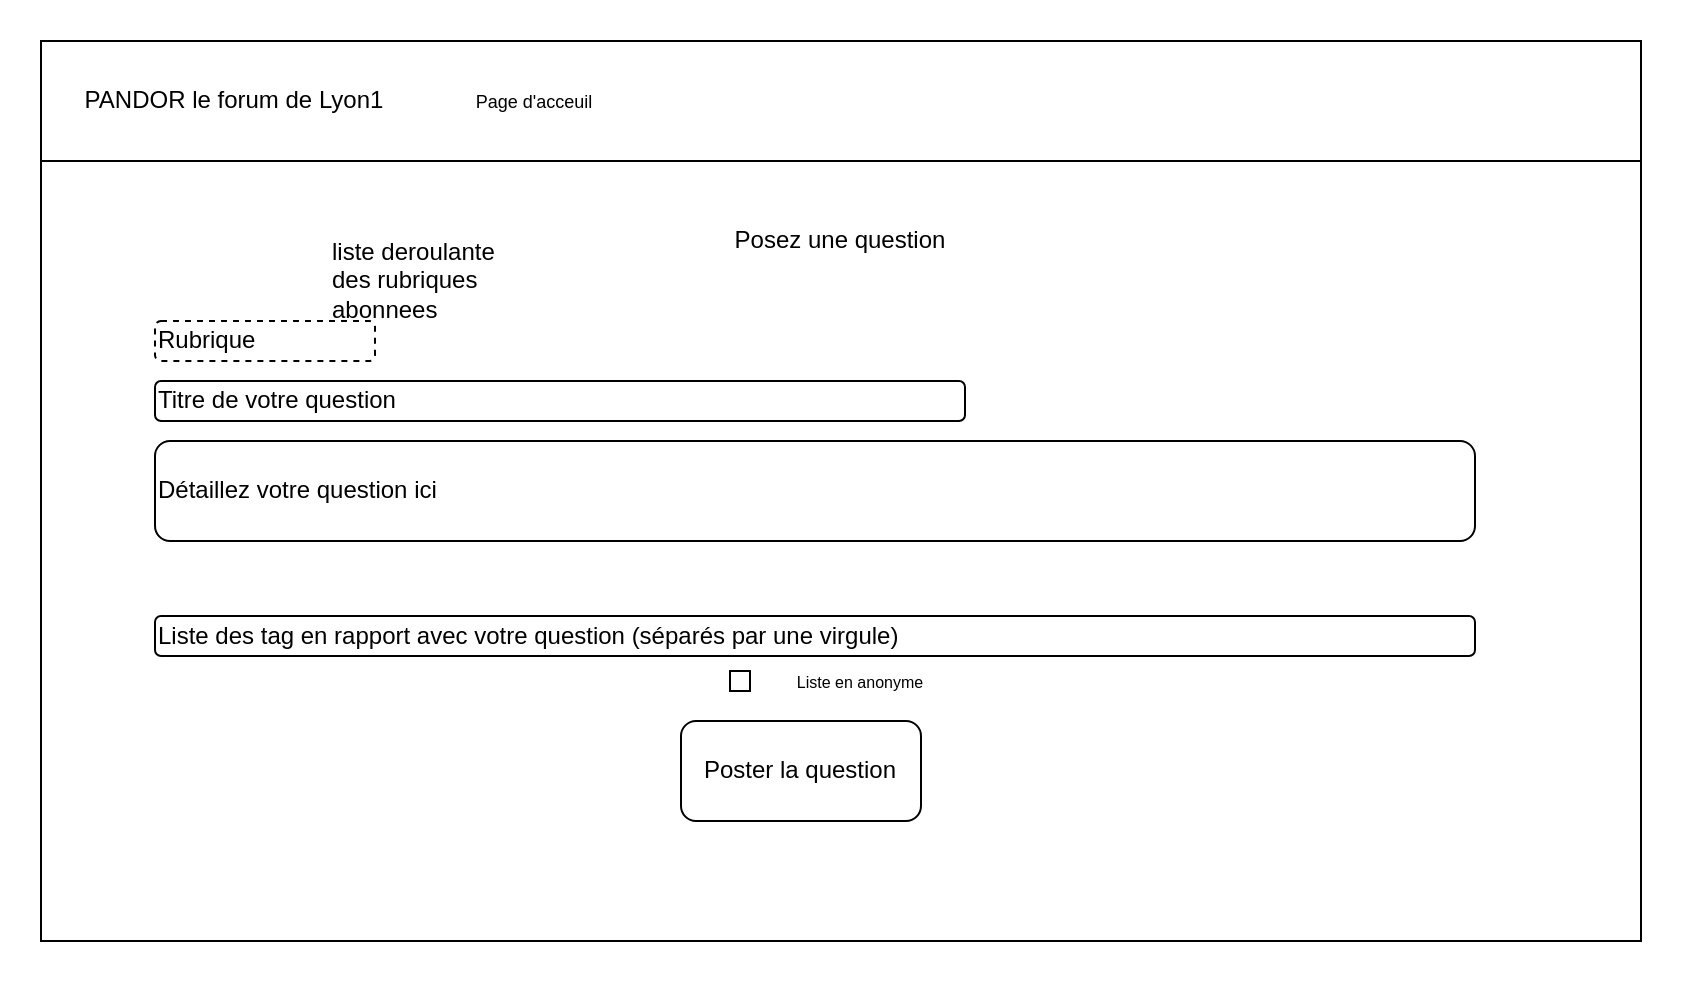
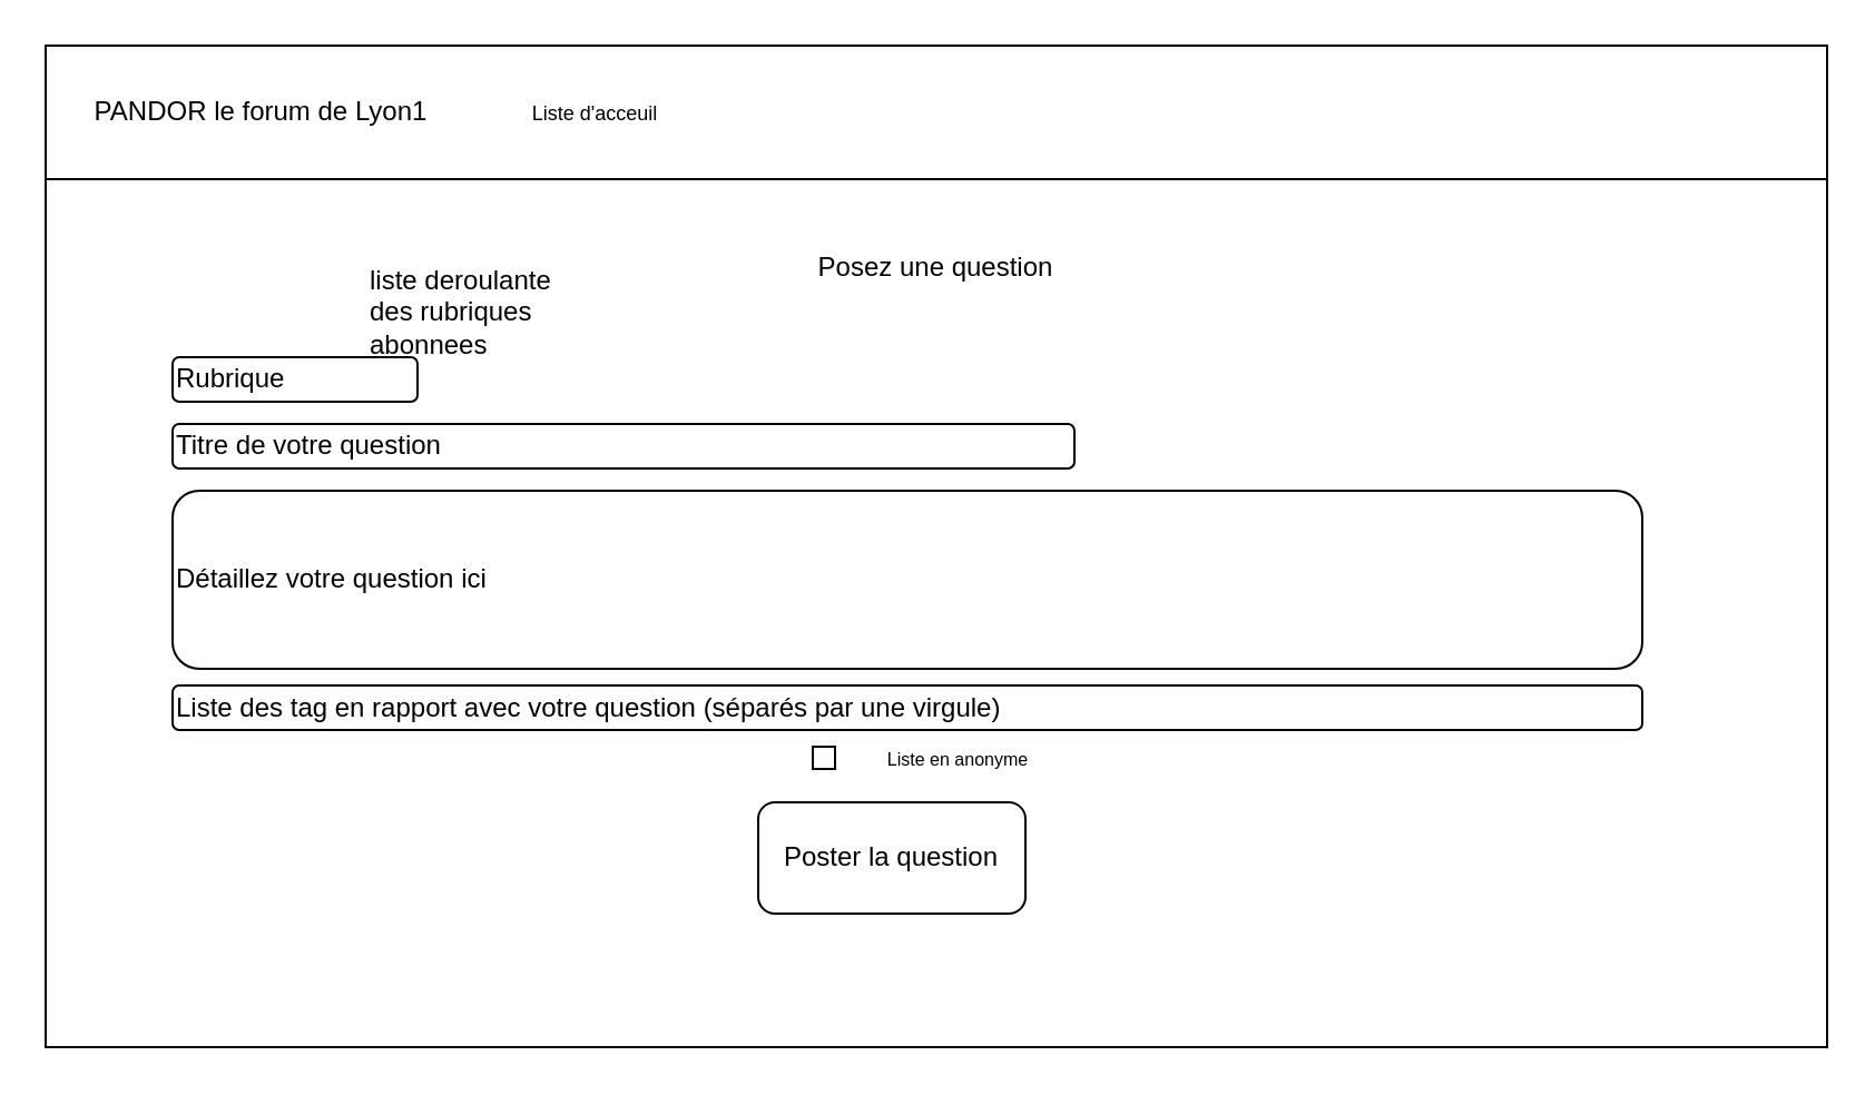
  <mxCell id="0" />
  <mxCell id="1" parent="0" />
  <mxCell id="2" value="" style="rounded=0;whiteSpace=wrap;html=1;" parent="1" vertex="1"><mxGeometry x="20" y="20" width="800" height="450" as="geometry" /></mxCell>
  <mxCell id="3" value="" style="rounded=0;whiteSpace=wrap;html=1;" parent="1" vertex="1"><mxGeometry x="20" y="20" width="800" height="60" as="geometry" /></mxCell>
  <mxCell id="4" value="PANDOR le forum de Lyon1" style="text;html=1;strokeColor=none;fillColor=none;align=center;verticalAlign=middle;whiteSpace=wrap;rounded=0;" parent="1" vertex="1"><mxGeometry x="27" y="40" width="180" height="20" as="geometry" /></mxCell>
  <mxCell id="5" value="Posez une question" style="text;html=1;strokeColor=none;fillColor=none;align=center;verticalAlign=middle;whiteSpace=wrap;rounded=0;" parent="1" vertex="1"><mxGeometry x="350" y="110" width="140" height="20" as="geometry" /></mxCell>
- <mxCell id="6" value="&lt;font style=&quot;font-size: 9px&quot;&gt;Page d'acceuil&lt;br&gt;&lt;/font&gt;" style="text;html=1;strokeColor=none;fillColor=none;align=center;verticalAlign=middle;whiteSpace=wrap;rounded=0;" parent="1" vertex="1"><mxGeometry x="197" y="40" width="140" height="20" as="geometry" /></mxCell>
- <mxCell id="7" value="&lt;div align=&quot;left&quot;&gt;Détaillez votre question ici&lt;br&gt;&lt;/div&gt;" style="rounded=1;whiteSpace=wrap;html=1;align=left;" parent="1" vertex="1"><mxGeometry x="77" y="220" width="660" height="50" as="geometry" /></mxCell>
+ <mxCell id="6" value="&lt;font style=&quot;font-size: 9px&quot;&gt;Liste d'acceuil&lt;br&gt;&lt;/font&gt;" style="text;html=1;strokeColor=none;fillColor=none;align=center;verticalAlign=middle;whiteSpace=wrap;rounded=0;" parent="1" vertex="1"><mxGeometry x="197" y="40" width="140" height="20" as="geometry" /></mxCell>
+ <mxCell id="7" value="&lt;div align=&quot;left&quot;&gt;Détaillez votre question ici&lt;br&gt;&lt;/div&gt;" style="rounded=1;whiteSpace=wrap;html=1;align=left;" parent="1" vertex="1"><mxGeometry x="77" y="220" width="660" height="80" as="geometry" /></mxCell>
  <mxCell id="8" value="Liste des tag en rapport avec votre question (séparés par une virgule)" style="rounded=1;whiteSpace=wrap;html=1;align=left;" parent="1" vertex="1"><mxGeometry x="77" y="307.5" width="660" height="20" as="geometry" /></mxCell>
  <mxCell id="9" value="" style="rounded=0;whiteSpace=wrap;html=1;" parent="1" vertex="1"><mxGeometry x="364.5" y="335" width="10" height="10" as="geometry" /></mxCell>
  <mxCell id="10" value="&lt;font style=&quot;font-size: 8px&quot;&gt;Liste en anonyme&lt;br&gt;&lt;/font&gt;" style="text;html=1;strokeColor=none;fillColor=none;align=center;verticalAlign=middle;whiteSpace=wrap;rounded=0;" parent="1" vertex="1"><mxGeometry x="384.5" y="330" width="90" height="20" as="geometry" /></mxCell>
  <mxCell id="11" value="Poster la question" style="rounded=1;whiteSpace=wrap;html=1;" parent="1" vertex="1"><mxGeometry x="340" y="360" width="120" height="50" as="geometry" /></mxCell>
- <mxCell id="12" value="Rubrique" style="rounded=1;whiteSpace=wrap;html=1;align=left;dashed=1;" parent="1" vertex="1"><mxGeometry x="77" y="160" width="110" height="20" as="geometry" /></mxCell>
+ <mxCell id="12" value="Rubrique" style="rounded=1;whiteSpace=wrap;html=1;align=left;" parent="1" vertex="1"><mxGeometry x="77" y="160" width="110" height="20" as="geometry" /></mxCell>
  <mxCell id="13" value="liste deroulante des rubriques abonnees" style="text;html=1;strokeColor=none;fillColor=none;align=left;verticalAlign=middle;whiteSpace=wrap;rounded=0;" parent="1" vertex="1"><mxGeometry x="163.5" y="120" width="87" height="40" as="geometry" /></mxCell>
  <mxCell id="14" value="&lt;div align=&quot;left&quot;&gt;Titre de votre question&lt;br&gt;&lt;/div&gt;" style="rounded=1;whiteSpace=wrap;html=1;align=left;" vertex="1" parent="1"><mxGeometry x="77" y="190" width="405" height="20" as="geometry" /></mxCell>
